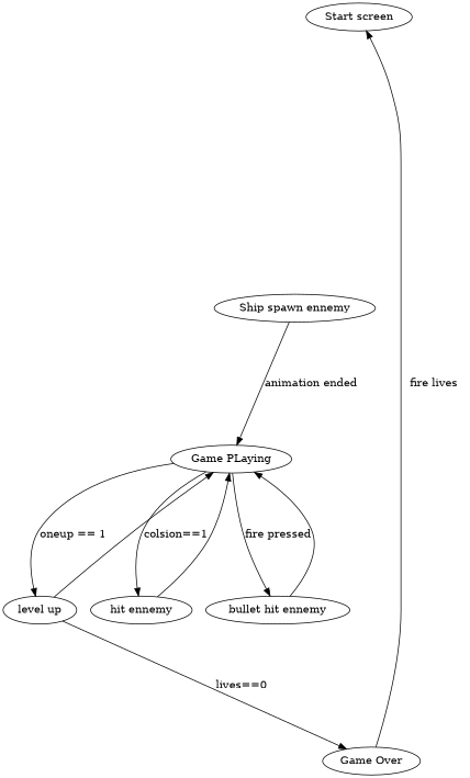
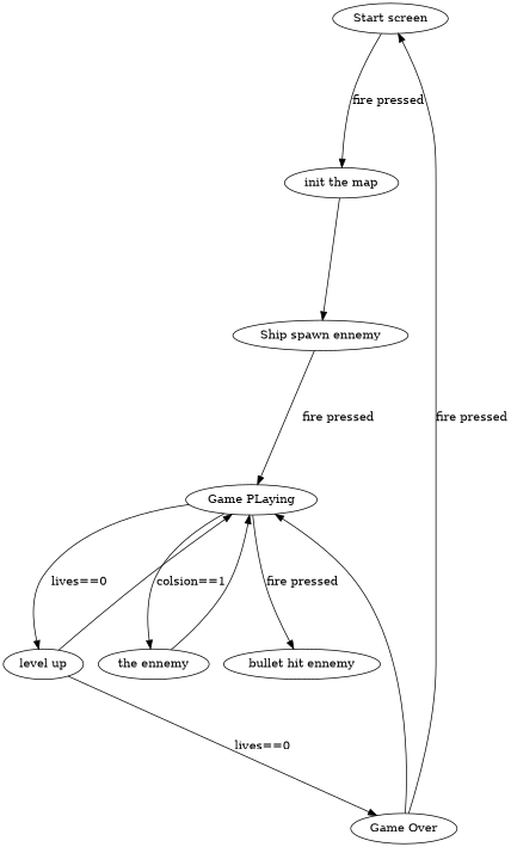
  digraph {
    ranksep=2
    n1 [label="Start screen"]
+   n2 [label="init the map"]
    n3 [label="Ship spawn ennemy"]
    n4 [label="Game PLaying"]
    n5 [label="level up"]
-   n6 [label="hit ennemy"]
+   n6 [label="the ennemy"]
    n7 [label="bullet hit ennemy"]
    n8 [label="Game Over"]
-   n3 -> n4 [label="animation ended"]
-   n4 -> n5 [label="oneup == 1"]
+   n1 -> n2 [label="fire pressed"]
+   n2 -> n3
+   n3 -> n4 [label="fire pressed"]
+   n4 -> n5 [label="lives==0"]
    n4 -> n6 [label="colsion==1"]
    n4 -> n7 [label="fire pressed"]
    n5 -> n4
    n5 -> n8 [label="lives==0"]
    n6 -> n4
-   n7 -> n4
-   n8 -> n1 [label="fire lives"]
+   n8 -> n4
+   n8 -> n1 [label="fire pressed"]
  }
